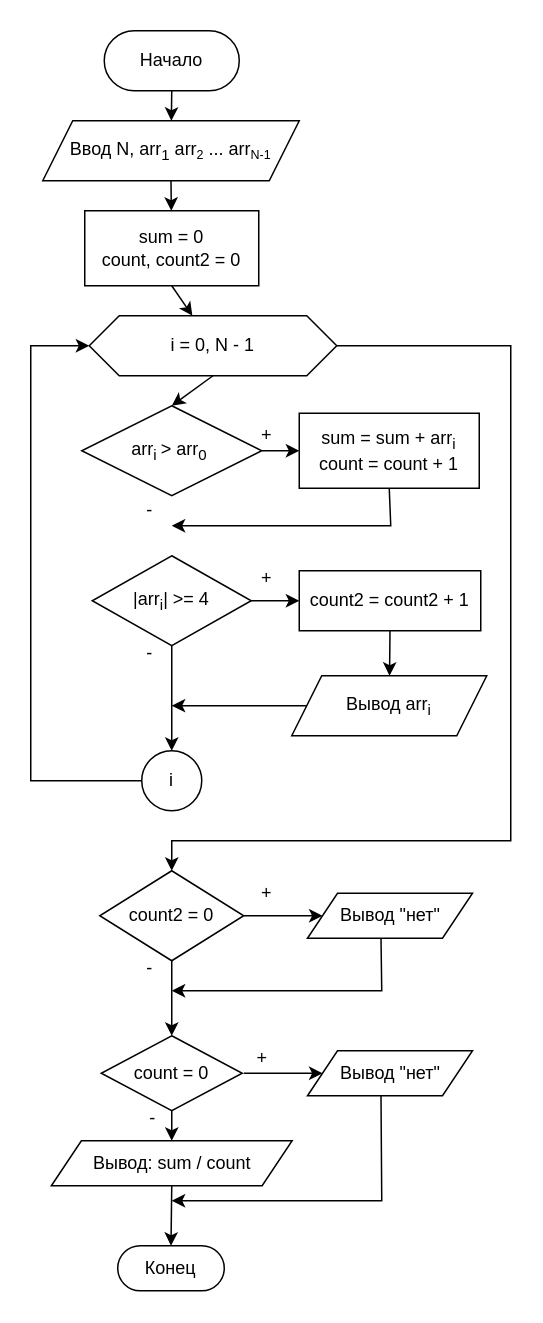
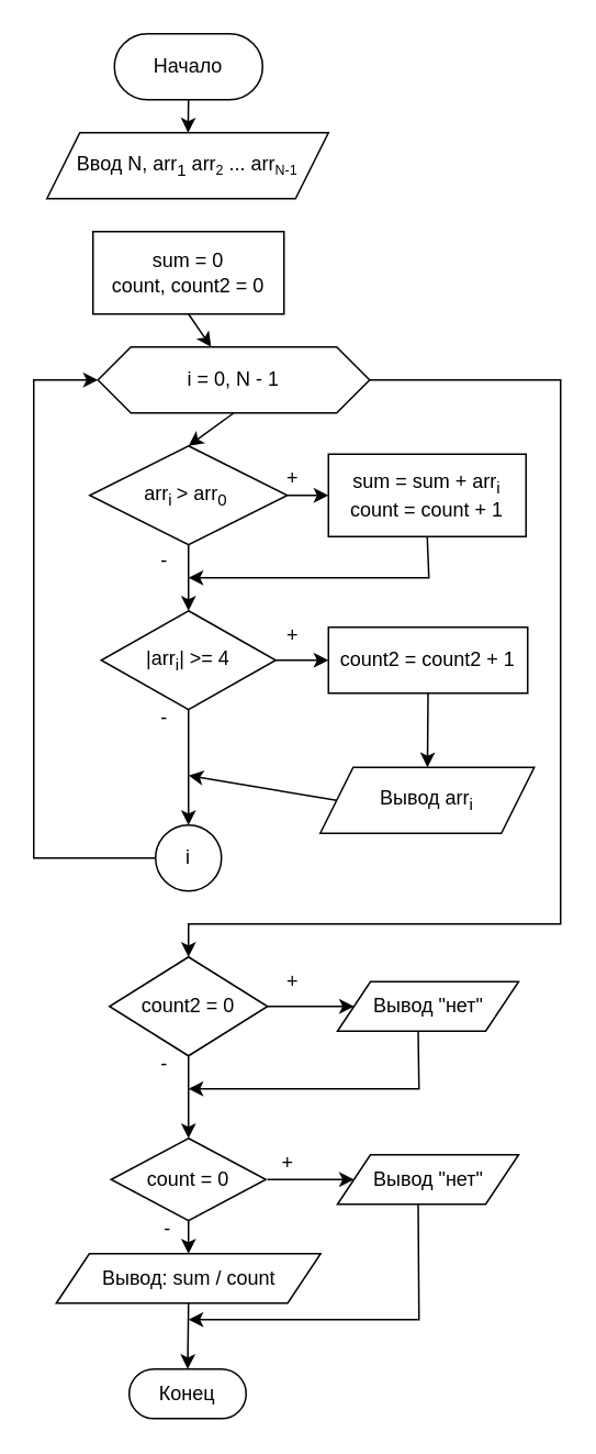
  <mxCell id="0" />
  <mxCell id="1" parent="0" />
  <mxCell id="2" value="Начало" style="rounded=1;whiteSpace=wrap;html=1;arcSize=50;" parent="1" vertex="1"><mxGeometry x="69" y="20" width="90" height="40" as="geometry" /></mxCell>
  <mxCell id="3" value="Ввод N, arr&lt;sub&gt;1&lt;/sub&gt;&amp;nbsp;arr&lt;font size=&quot;1&quot;&gt;&lt;sub&gt;2&lt;/sub&gt;&lt;/font&gt;&amp;nbsp;... arr&lt;font size=&quot;1&quot;&gt;&lt;sub&gt;N-1&lt;/sub&gt;&lt;/font&gt;" style="shape=parallelogram;perimeter=parallelogramPerimeter;whiteSpace=wrap;html=1;fixedSize=1;" parent="1" vertex="1"><mxGeometry x="28" y="80" width="171" height="40" as="geometry" /></mxCell>
  <mxCell id="4" value="i = 0, N - 1" style="shape=hexagon;perimeter=hexagonPerimeter2;whiteSpace=wrap;html=1;fixedSize=1;" parent="1" vertex="1"><mxGeometry x="59" y="210" width="165" height="40" as="geometry" /></mxCell>
  <mxCell id="5" value="sum = 0&lt;div&gt;count, count2 = 0&lt;/div&gt;" style="rounded=0;whiteSpace=wrap;html=1;" parent="1" vertex="1"><mxGeometry x="56" y="140" width="116" height="50" as="geometry" /></mxCell>
  <mxCell id="6" value="arr&lt;sub&gt;i&amp;nbsp;&lt;/sub&gt;&amp;gt; arr&lt;sub&gt;0&amp;nbsp;&lt;/sub&gt;" style="rhombus;whiteSpace=wrap;html=1;" parent="1" vertex="1"><mxGeometry x="54" y="270" width="120" height="60" as="geometry" /></mxCell>
  <mxCell id="7" value="sum = sum + arr&lt;sub&gt;i&lt;/sub&gt;&lt;div&gt;count = count + 1&lt;/div&gt;" style="rounded=0;whiteSpace=wrap;html=1;" parent="1" vertex="1"><mxGeometry x="199" y="275" width="120" height="50" as="geometry" /></mxCell>
  <mxCell id="8" value="|arr&lt;sub&gt;i&lt;/sub&gt;| &amp;gt;= 4" style="rhombus;whiteSpace=wrap;html=1;" parent="1" vertex="1"><mxGeometry x="61" y="370" width="106" height="60" as="geometry" /></mxCell>
  <mxCell id="9" value="count2 = count2 + 1" style="rounded=0;whiteSpace=wrap;html=1;" parent="1" vertex="1"><mxGeometry x="199" y="380" width="121" height="40" as="geometry" /></mxCell>
- <mxCell id="10" value="Вывод arr&lt;sub&gt;i&lt;/sub&gt;" style="shape=parallelogram;perimeter=parallelogramPerimeter;whiteSpace=wrap;html=1;fixedSize=1;" parent="1" vertex="1"><mxGeometry x="194" y="450" width="130" height="40" as="geometry" /></mxCell>
+ <mxCell id="10" value="Вывод arr&lt;sub&gt;i&lt;/sub&gt;" style="shape=parallelogram;perimeter=parallelogramPerimeter;whiteSpace=wrap;html=1;fixedSize=1;" parent="1" vertex="1"><mxGeometry x="194" y="465" width="130" height="40" as="geometry" /></mxCell>
  <mxCell id="11" value="i" style="ellipse;whiteSpace=wrap;html=1;aspect=fixed;" parent="1" vertex="1"><mxGeometry x="94" y="500" width="40" height="40" as="geometry" /></mxCell>
  <mxCell id="12" value="" style="endArrow=classic;html=1;rounded=0;exitX=0.5;exitY=1;exitDx=0;exitDy=0;" parent="1" source="2" target="3" edge="1"><mxGeometry width="50" height="50" relative="1" as="geometry"><mxPoint x="-150" y="200" as="sourcePoint" /><mxPoint x="-100" y="150" as="targetPoint" /></mxGeometry></mxCell>
- <mxCell id="13" value="" style="endArrow=classic;html=1;rounded=0;exitX=0.5;exitY=1;exitDx=0;exitDy=0;" parent="1" source="3" target="5" edge="1"><mxGeometry width="50" height="50" relative="1" as="geometry"><mxPoint x="-90" y="240" as="sourcePoint" /><mxPoint x="-40" y="190" as="targetPoint" /></mxGeometry></mxCell>
  <mxCell id="14" value="" style="endArrow=classic;html=1;rounded=0;exitX=0.5;exitY=1;exitDx=0;exitDy=0;" parent="1" source="5" target="4" edge="1"><mxGeometry width="50" height="50" relative="1" as="geometry"><mxPoint x="-70" y="220" as="sourcePoint" /><mxPoint x="-20" y="170" as="targetPoint" /></mxGeometry></mxCell>
  <mxCell id="15" value="" style="endArrow=classic;html=1;rounded=0;exitX=0.5;exitY=1;exitDx=0;exitDy=0;entryX=0.5;entryY=0;entryDx=0;entryDy=0;" parent="1" source="4" target="6" edge="1"><mxGeometry width="50" height="50" relative="1" as="geometry"><mxPoint x="-40" y="270" as="sourcePoint" /><mxPoint x="10" y="220" as="targetPoint" /></mxGeometry></mxCell>
+ <mxCell id="16" value="" style="endArrow=classic;html=1;rounded=0;exitX=0.5;exitY=1;exitDx=0;exitDy=0;entryX=0.5;entryY=0;entryDx=0;entryDy=0;" parent="1" source="6" target="8" edge="1"><mxGeometry width="50" height="50" relative="1" as="geometry"><mxPoint x="-50" y="410" as="sourcePoint" /><mxPoint x="0" y="360" as="targetPoint" /></mxGeometry></mxCell>
  <mxCell id="17" value="" style="endArrow=classic;html=1;rounded=0;exitX=1;exitY=0.5;exitDx=0;exitDy=0;entryX=0;entryY=0.5;entryDx=0;entryDy=0;" parent="1" source="6" target="7" edge="1"><mxGeometry width="50" height="50" relative="1" as="geometry"><mxPoint x="-10" y="360" as="sourcePoint" /><mxPoint x="40" y="310" as="targetPoint" /></mxGeometry></mxCell>
  <mxCell id="18" value="" style="endArrow=classic;html=1;rounded=0;exitX=0.5;exitY=1;exitDx=0;exitDy=0;" parent="1" source="7" edge="1"><mxGeometry width="50" height="50" relative="1" as="geometry"><mxPoint x="260" y="330" as="sourcePoint" /><mxPoint x="114" y="350" as="targetPoint" /><Array as="points"><mxPoint x="260" y="350" /></Array></mxGeometry></mxCell>
  <mxCell id="19" value="" style="endArrow=classic;html=1;rounded=0;exitX=1;exitY=0.5;exitDx=0;exitDy=0;entryX=0;entryY=0.5;entryDx=0;entryDy=0;" parent="1" source="8" target="9" edge="1"><mxGeometry width="50" height="50" relative="1" as="geometry"><mxPoint x="130" y="520" as="sourcePoint" /><mxPoint x="180" y="470" as="targetPoint" /></mxGeometry></mxCell>
  <mxCell id="20" value="" style="endArrow=classic;html=1;rounded=0;exitX=0.5;exitY=1;exitDx=0;exitDy=0;" parent="1" source="9" target="10" edge="1"><mxGeometry width="50" height="50" relative="1" as="geometry"><mxPoint x="100" y="500" as="sourcePoint" /><mxPoint x="150" y="450" as="targetPoint" /></mxGeometry></mxCell>
  <mxCell id="21" value="" style="endArrow=classic;html=1;rounded=0;exitX=0.5;exitY=1;exitDx=0;exitDy=0;entryX=0.5;entryY=0;entryDx=0;entryDy=0;" parent="1" source="8" target="11" edge="1"><mxGeometry width="50" height="50" relative="1" as="geometry"><mxPoint x="80" y="510" as="sourcePoint" /><mxPoint x="130" y="460" as="targetPoint" /></mxGeometry></mxCell>
  <mxCell id="22" value="" style="endArrow=classic;html=1;rounded=0;exitX=0;exitY=0.5;exitDx=0;exitDy=0;" parent="1" source="10" edge="1"><mxGeometry width="50" height="50" relative="1" as="geometry"><mxPoint x="198" y="469.92" as="sourcePoint" /><mxPoint x="114" y="469.92" as="targetPoint" /></mxGeometry></mxCell>
  <mxCell id="23" value="" style="endArrow=classic;html=1;rounded=0;exitX=0;exitY=0.5;exitDx=0;exitDy=0;entryX=0;entryY=0.5;entryDx=0;entryDy=0;" parent="1" source="11" target="4" edge="1"><mxGeometry width="50" height="50" relative="1" as="geometry"><mxPoint x="-90" y="420" as="sourcePoint" /><mxPoint x="-40" y="370" as="targetPoint" /><Array as="points"><mxPoint x="20" y="520" /><mxPoint x="20" y="230" /></Array></mxGeometry></mxCell>
  <mxCell id="24" value="" style="endArrow=classic;html=1;rounded=0;exitX=1;exitY=0.5;exitDx=0;exitDy=0;entryX=0.5;entryY=0;entryDx=0;entryDy=0;" parent="1" source="4" target="25" edge="1"><mxGeometry width="50" height="50" relative="1" as="geometry"><mxPoint x="270" y="180" as="sourcePoint" /><mxPoint x="190" y="580" as="targetPoint" /><Array as="points"><mxPoint x="340" y="230" /><mxPoint x="340" y="560" /><mxPoint x="114" y="560" /></Array></mxGeometry></mxCell>
  <mxCell id="25" value="count2 = 0" style="rhombus;whiteSpace=wrap;html=1;" parent="1" vertex="1"><mxGeometry x="66" y="580" width="96" height="60" as="geometry" /></mxCell>
  <mxCell id="26" value="" style="endArrow=classic;html=1;rounded=0;exitX=1;exitY=0.5;exitDx=0;exitDy=0;entryX=0;entryY=0.5;entryDx=0;entryDy=0;" parent="1" source="25" target="27" edge="1"><mxGeometry width="50" height="50" relative="1" as="geometry"><mxPoint x="240" y="710" as="sourcePoint" /><mxPoint x="290" y="660" as="targetPoint" /></mxGeometry></mxCell>
  <mxCell id="27" value="Вывод &quot;нет&quot;" style="shape=parallelogram;perimeter=parallelogramPerimeter;whiteSpace=wrap;html=1;fixedSize=1;" parent="1" vertex="1"><mxGeometry x="204.5" y="595" width="110" height="30" as="geometry" /></mxCell>
  <mxCell id="28" value="" style="endArrow=classic;html=1;rounded=0;exitX=0.5;exitY=1;exitDx=0;exitDy=0;entryX=0.5;entryY=0;entryDx=0;entryDy=0;" parent="1" source="25" target="29" edge="1"><mxGeometry width="50" height="50" relative="1" as="geometry"><mxPoint x="50" y="730" as="sourcePoint" /><mxPoint x="114" y="700" as="targetPoint" /></mxGeometry></mxCell>
  <mxCell id="29" value="count = 0" style="rhombus;whiteSpace=wrap;html=1;" parent="1" vertex="1"><mxGeometry x="67" y="690" width="94" height="50" as="geometry" /></mxCell>
  <mxCell id="30" value="" style="endArrow=classic;html=1;rounded=0;exitX=0.5;exitY=1;exitDx=0;exitDy=0;" parent="1" edge="1"><mxGeometry width="50" height="50" relative="1" as="geometry"><mxPoint x="253.5" y="625" as="sourcePoint" /><mxPoint x="114" y="660" as="targetPoint" /><Array as="points"><mxPoint x="254" y="660" /></Array></mxGeometry></mxCell>
  <mxCell id="31" value="" style="endArrow=classic;html=1;rounded=0;exitX=1;exitY=0.5;exitDx=0;exitDy=0;entryX=0;entryY=0.5;entryDx=0;entryDy=0;" parent="1" target="32" edge="1"><mxGeometry width="50" height="50" relative="1" as="geometry"><mxPoint x="162" y="715" as="sourcePoint" /><mxPoint x="290" y="765" as="targetPoint" /></mxGeometry></mxCell>
  <mxCell id="32" value="Вывод &quot;нет&quot;" style="shape=parallelogram;perimeter=parallelogramPerimeter;whiteSpace=wrap;html=1;fixedSize=1;" parent="1" vertex="1"><mxGeometry x="204.5" y="700" width="110" height="30" as="geometry" /></mxCell>
  <mxCell id="33" value="Конец" style="rounded=1;whiteSpace=wrap;html=1;arcSize=50;" parent="1" vertex="1"><mxGeometry x="78" y="830" width="71" height="30" as="geometry" /></mxCell>
  <mxCell id="34" value="Вывод: sum / count" style="shape=parallelogram;perimeter=parallelogramPerimeter;whiteSpace=wrap;html=1;fixedSize=1;" parent="1" vertex="1"><mxGeometry x="33.75" y="760" width="160.5" height="30" as="geometry" /></mxCell>
  <mxCell id="35" value="" style="endArrow=classic;html=1;rounded=0;exitX=0.5;exitY=1;exitDx=0;exitDy=0;entryX=0.5;entryY=0;entryDx=0;entryDy=0;" parent="1" source="29" target="34" edge="1"><mxGeometry width="50" height="50" relative="1" as="geometry"><mxPoint x="-50" y="830" as="sourcePoint" /><mxPoint x="0" y="780" as="targetPoint" /></mxGeometry></mxCell>
  <mxCell id="36" value="" style="endArrow=classic;html=1;rounded=0;exitX=0.5;exitY=1;exitDx=0;exitDy=0;" parent="1" edge="1"><mxGeometry width="50" height="50" relative="1" as="geometry"><mxPoint x="253.5" y="730" as="sourcePoint" /><mxPoint x="114" y="800" as="targetPoint" /><Array as="points"><mxPoint x="254" y="800" /></Array></mxGeometry></mxCell>
  <mxCell id="37" value="" style="endArrow=classic;html=1;rounded=0;exitX=0.5;exitY=1;exitDx=0;exitDy=0;entryX=0.5;entryY=0;entryDx=0;entryDy=0;" parent="1" source="34" target="33" edge="1"><mxGeometry width="50" height="50" relative="1" as="geometry"><mxPoint x="30" y="860" as="sourcePoint" /><mxPoint x="80" y="810" as="targetPoint" /></mxGeometry></mxCell>
  <mxCell id="38" value="+" style="text;html=1;align=center;verticalAlign=middle;resizable=0;points=[];autosize=1;strokeColor=none;fillColor=none;" parent="1" vertex="1"><mxGeometry x="162" y="275" width="30" height="30" as="geometry" /></mxCell>
  <mxCell id="39" value="-" style="text;html=1;align=center;verticalAlign=middle;resizable=0;points=[];autosize=1;strokeColor=none;fillColor=none;" parent="1" vertex="1"><mxGeometry x="84" y="325" width="30" height="30" as="geometry" /></mxCell>
  <mxCell id="40" value="+" style="text;html=1;align=center;verticalAlign=middle;resizable=0;points=[];autosize=1;strokeColor=none;fillColor=none;" parent="1" vertex="1"><mxGeometry x="162" y="370" width="30" height="30" as="geometry" /></mxCell>
  <mxCell id="41" value="-" style="text;html=1;align=center;verticalAlign=middle;resizable=0;points=[];autosize=1;strokeColor=none;fillColor=none;" parent="1" vertex="1"><mxGeometry x="84" y="420" width="30" height="30" as="geometry" /></mxCell>
  <mxCell id="42" value="+" style="text;html=1;align=center;verticalAlign=middle;resizable=0;points=[];autosize=1;strokeColor=none;fillColor=none;" parent="1" vertex="1"><mxGeometry x="162" y="580" width="30" height="30" as="geometry" /></mxCell>
  <mxCell id="43" value="-" style="text;html=1;align=center;verticalAlign=middle;resizable=0;points=[];autosize=1;strokeColor=none;fillColor=none;" parent="1" vertex="1"><mxGeometry x="84" y="630" width="30" height="30" as="geometry" /></mxCell>
  <mxCell id="44" value="+" style="text;html=1;align=center;verticalAlign=middle;resizable=0;points=[];autosize=1;strokeColor=none;fillColor=none;" parent="1" vertex="1"><mxGeometry x="159" y="690" width="30" height="30" as="geometry" /></mxCell>
  <mxCell id="45" value="-" style="text;html=1;align=center;verticalAlign=middle;resizable=0;points=[];autosize=1;strokeColor=none;fillColor=none;" parent="1" vertex="1"><mxGeometry x="86" y="730" width="30" height="30" as="geometry" /></mxCell>
